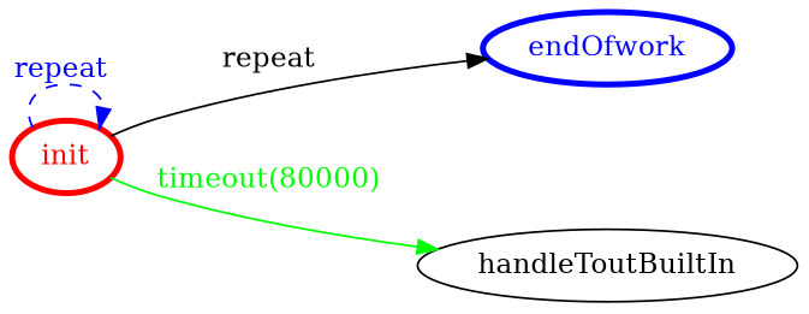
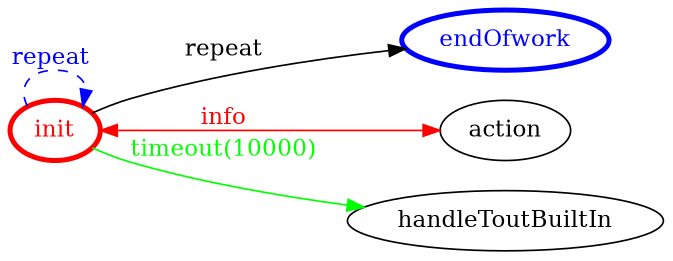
  digraph {
    rankdir=LR
    init [color=red fontcolor=red penwidth=3]
    endOfwork [color=blue fontcolor=blue penwidth=3]
+   action
    handleToutBuiltIn
    init -> init [color=blue fontcolor=blue label="repeat " style=dashed]
    init -> endOfwork [color=black fontcolor=black label=repeat]
-   init -> handleToutBuiltIn [color=green fontcolor=green label="timeout(80000)"]
+   init -> action [color=red dir=both fontcolor=red label=info]
+   init -> handleToutBuiltIn [color=green fontcolor=green label="timeout(10000)"]
  }
